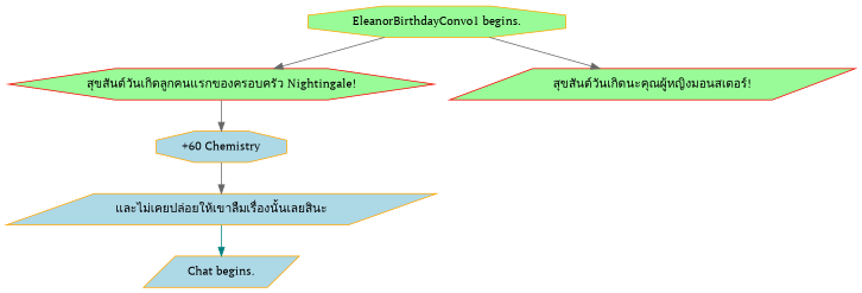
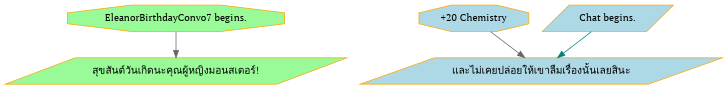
  digraph {
    fontname="PT Serif"
    node [color=orange fillcolor=palegreen fontname="PT Serif" shape=parallelogram style=filled]
    edge [color=gray40 fontname="PT Serif"]
-   "EleanorBirthdayConvo1 begins." [shape=octagon]
-   n2 [color=red label="สุขสันต์วันเกิดลูกคนแรกของครอบครัว Nightingale!" shape=hexagon]
-   n3 [color=red label="สุขสันต์วันเกิดนะคุณผู้หญิงมอนสเตอร์!"]
-   n4 [fillcolor=lightblue label="+60 Chemistry" shape=octagon]
+   "EleanorBirthdayConvo1 begins." [shape=octagon label="EleanorBirthdayConvo7 begins."]
+   n3 [label="สุขสันต์วันเกิดนะคุณผู้หญิงมอนสเตอร์!"]
+   n4 [fillcolor=lightblue label="+20 Chemistry" shape=octagon]
    n5 [fillcolor=lightblue label="และไม่เคยปล่อยให้เขาลืมเรื่องนั้นเลยสินะ"]
    n6 [fillcolor=lightblue label="Chat begins."]
-   "EleanorBirthdayConvo1 begins." -> n2
    "EleanorBirthdayConvo1 begins." -> n3
-   n2 -> n4
    n4 -> n5
-   n5 -> n6 [color=teal]
+   n6 -> n5 [color=teal]
  }
